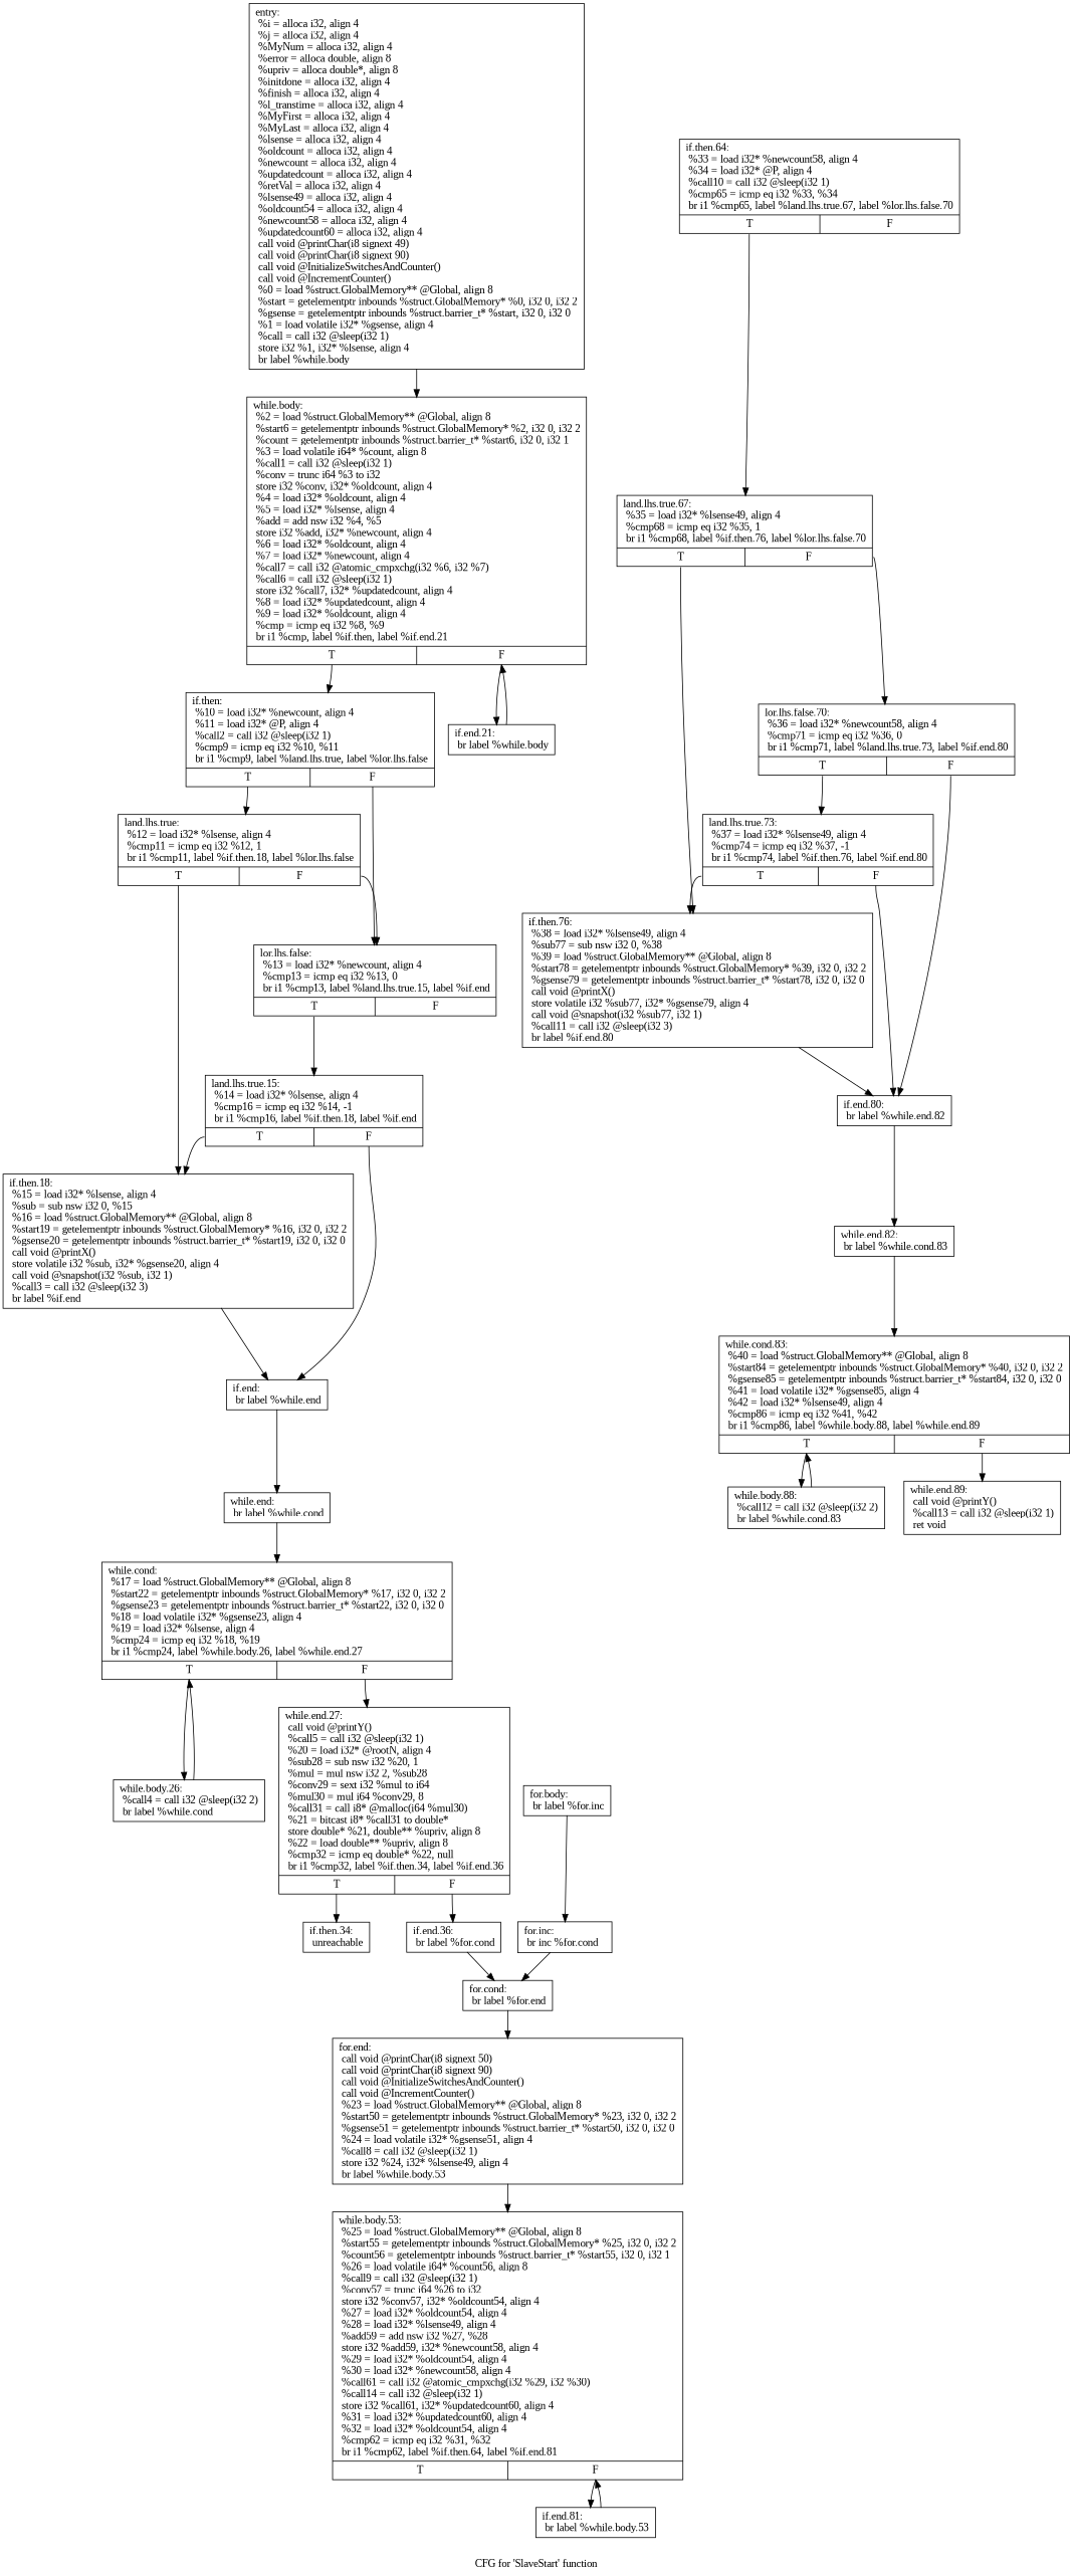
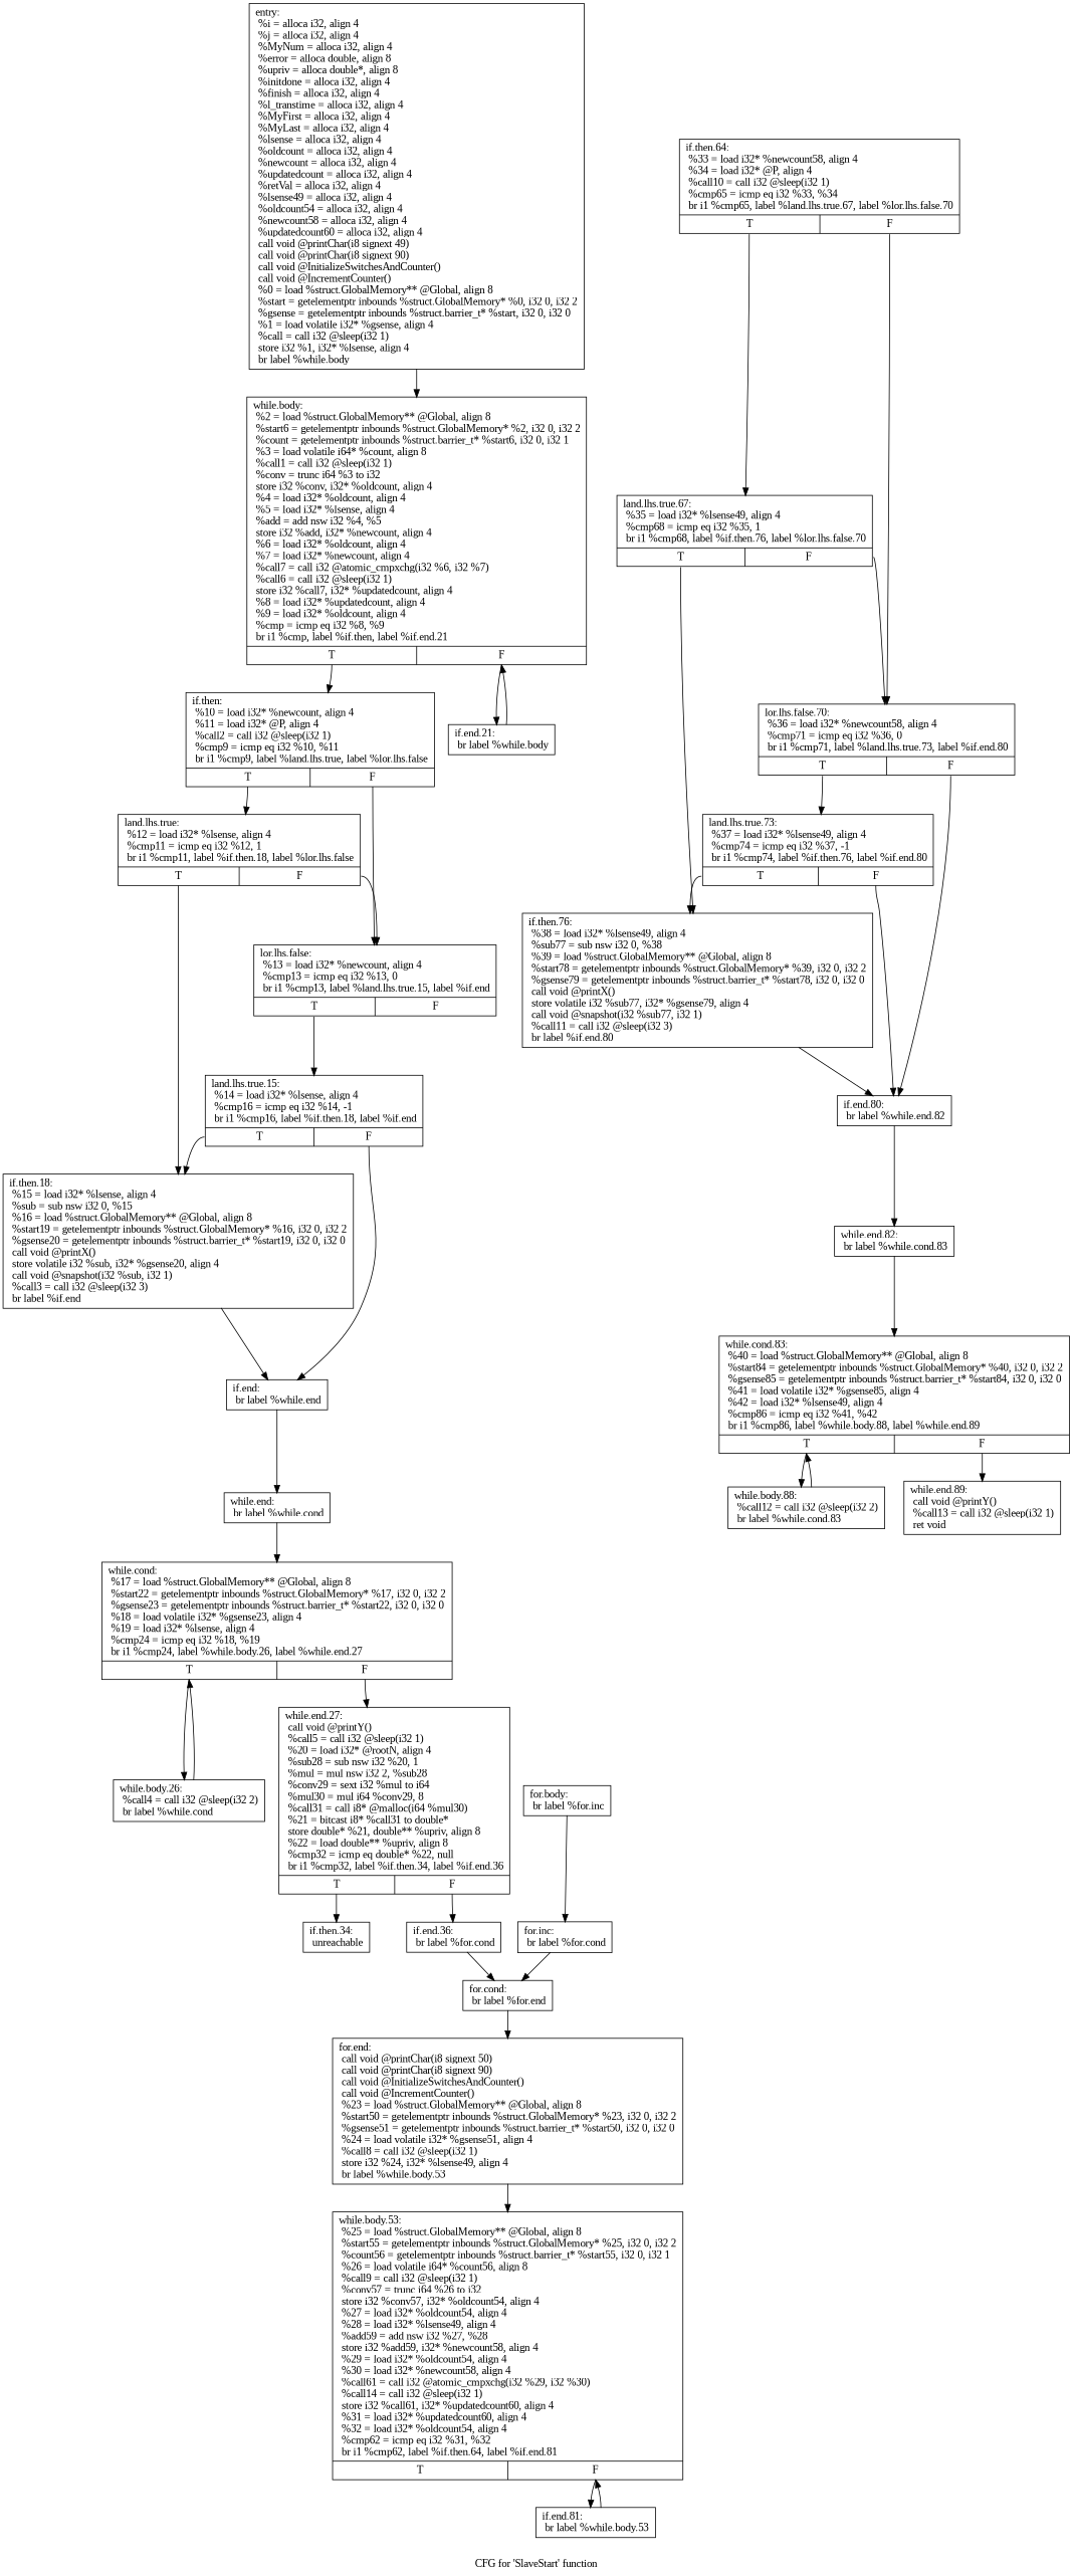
  digraph {
    fontname="Liberation Serif"
    label="CFG for 'SlaveStart' function"
    node [fontname="Liberation Serif" shape=record]
    edge [fontname="Liberation Serif"]
    n1 [label="{entry:\l  %i = alloca i32, align 4\l  %j = alloca i32, align 4\l  %MyNum = alloca i32, align 4\l  %error = alloca double, align 8\l  %upriv = alloca double*, align 8\l  %initdone = alloca i32, align 4\l  %finish = alloca i32, align 4\l  %l_transtime = alloca i32, align 4\l  %MyFirst = alloca i32, align 4\l  %MyLast = alloca i32, align 4\l  %lsense = alloca i32, align 4\l  %oldcount = alloca i32, align 4\l  %newcount = alloca i32, align 4\l  %updatedcount = alloca i32, align 4\l  %retVal = alloca i32, align 4\l  %lsense49 = alloca i32, align 4\l  %oldcount54 = alloca i32, align 4\l  %newcount58 = alloca i32, align 4\l  %updatedcount60 = alloca i32, align 4\l  call void @printChar(i8 signext 49)\l  call void @printChar(i8 signext 90)\l  call void @InitializeSwitchesAndCounter()\l  call void @IncrementCounter()\l  %0 = load %struct.GlobalMemory** @Global, align 8\l  %start = getelementptr inbounds %struct.GlobalMemory* %0, i32 0, i32 2\l  %gsense = getelementptr inbounds %struct.barrier_t* %start, i32 0, i32 0\l  %1 = load volatile i32* %gsense, align 4\l  %call = call i32 @sleep(i32 1)\l  store i32 %1, i32* %lsense, align 4\l  br label %while.body\l}"]
    n2 [label="{while.body:                                       \l  %2 = load %struct.GlobalMemory** @Global, align 8\l  %start6 = getelementptr inbounds %struct.GlobalMemory* %2, i32 0, i32 2\l  %count = getelementptr inbounds %struct.barrier_t* %start6, i32 0, i32 1\l  %3 = load volatile i64* %count, align 8\l  %call1 = call i32 @sleep(i32 1)\l  %conv = trunc i64 %3 to i32\l  store i32 %conv, i32* %oldcount, align 4\l  %4 = load i32* %oldcount, align 4\l  %5 = load i32* %lsense, align 4\l  %add = add nsw i32 %4, %5\l  store i32 %add, i32* %newcount, align 4\l  %6 = load i32* %oldcount, align 4\l  %7 = load i32* %newcount, align 4\l  %call7 = call i32 @atomic_cmpxchg(i32 %6, i32 %7)\l  %call6 = call i32 @sleep(i32 1)\l  store i32 %call7, i32* %updatedcount, align 4\l  %8 = load i32* %updatedcount, align 4\l  %9 = load i32* %oldcount, align 4\l  %cmp = icmp eq i32 %8, %9\l  br i1 %cmp, label %if.then, label %if.end.21\l|{<s0>T|<s1>F}}"]
    n3 [label="{if.then:                                          \l  %10 = load i32* %newcount, align 4\l  %11 = load i32* @P, align 4\l  %call2 = call i32 @sleep(i32 1)\l  %cmp9 = icmp eq i32 %10, %11\l  br i1 %cmp9, label %land.lhs.true, label %lor.lhs.false\l|{<s0>T|<s1>F}}"]
    n4 [label="{if.end.21:                                        \l  br label %while.body\l}"]
    n5 [label="{land.lhs.true:                                    \l  %12 = load i32* %lsense, align 4\l  %cmp11 = icmp eq i32 %12, 1\l  br i1 %cmp11, label %if.then.18, label %lor.lhs.false\l|{<s0>T|<s1>F}}"]
    n6 [label="{lor.lhs.false:                                    \l  %13 = load i32* %newcount, align 4\l  %cmp13 = icmp eq i32 %13, 0\l  br i1 %cmp13, label %land.lhs.true.15, label %if.end\l|{<s0>T|<s1>F}}"]
    n7 [label="{if.then.18:                                       \l  %15 = load i32* %lsense, align 4\l  %sub = sub nsw i32 0, %15\l  %16 = load %struct.GlobalMemory** @Global, align 8\l  %start19 = getelementptr inbounds %struct.GlobalMemory* %16, i32 0, i32 2\l  %gsense20 = getelementptr inbounds %struct.barrier_t* %start19, i32 0, i32 0\l  call void @printX()\l  store volatile i32 %sub, i32* %gsense20, align 4\l  call void @snapshot(i32 %sub, i32 1)\l  %call3 = call i32 @sleep(i32 3)\l  br label %if.end\l}"]
    n8 [label="{land.lhs.true.15:                                 \l  %14 = load i32* %lsense, align 4\l  %cmp16 = icmp eq i32 %14, -1\l  br i1 %cmp16, label %if.then.18, label %if.end\l|{<s0>T|<s1>F}}"]
    n9 [label="{if.end:                                           \l  br label %while.end\l}"]
    n10 [label="{while.end:                                        \l  br label %while.cond\l}"]
    n11 [label="{while.cond:                                       \l  %17 = load %struct.GlobalMemory** @Global, align 8\l  %start22 = getelementptr inbounds %struct.GlobalMemory* %17, i32 0, i32 2\l  %gsense23 = getelementptr inbounds %struct.barrier_t* %start22, i32 0, i32 0\l  %18 = load volatile i32* %gsense23, align 4\l  %19 = load i32* %lsense, align 4\l  %cmp24 = icmp eq i32 %18, %19\l  br i1 %cmp24, label %while.body.26, label %while.end.27\l|{<s0>T|<s1>F}}"]
    n12 [label="{while.body.26:                                    \l  %call4 = call i32 @sleep(i32 2)\l  br label %while.cond\l}"]
    n13 [label="{while.end.27:                                     \l  call void @printY()\l  %call5 = call i32 @sleep(i32 1)\l  %20 = load i32* @rootN, align 4\l  %sub28 = sub nsw i32 %20, 1\l  %mul = mul nsw i32 2, %sub28\l  %conv29 = sext i32 %mul to i64\l  %mul30 = mul i64 %conv29, 8\l  %call31 = call i8* @malloc(i64 %mul30)\l  %21 = bitcast i8* %call31 to double*\l  store double* %21, double** %upriv, align 8\l  %22 = load double** %upriv, align 8\l  %cmp32 = icmp eq double* %22, null\l  br i1 %cmp32, label %if.then.34, label %if.end.36\l|{<s0>T|<s1>F}}"]
    n14 [label="{if.then.34:                                       \l  unreachable\l}"]
    n15 [label="{if.end.36:                                        \l  br label %for.cond\l}"]
    n16 [label="{for.cond:                                         \l  br label %for.end\l}"]
    n17 [label="{for.end:                                          \l  call void @printChar(i8 signext 50)\l  call void @printChar(i8 signext 90)\l  call void @InitializeSwitchesAndCounter()\l  call void @IncrementCounter()\l  %23 = load %struct.GlobalMemory** @Global, align 8\l  %start50 = getelementptr inbounds %struct.GlobalMemory* %23, i32 0, i32 2\l  %gsense51 = getelementptr inbounds %struct.barrier_t* %start50, i32 0, i32 0\l  %24 = load volatile i32* %gsense51, align 4\l  %call8 = call i32 @sleep(i32 1)\l  store i32 %24, i32* %lsense49, align 4\l  br label %while.body.53\l}"]
    n18 [label="{while.body.53:                                    \l  %25 = load %struct.GlobalMemory** @Global, align 8\l  %start55 = getelementptr inbounds %struct.GlobalMemory* %25, i32 0, i32 2\l  %count56 = getelementptr inbounds %struct.barrier_t* %start55, i32 0, i32 1\l  %26 = load volatile i64* %count56, align 8\l  %call9 = call i32 @sleep(i32 1)\l  %conv57 = trunc i64 %26 to i32\l  store i32 %conv57, i32* %oldcount54, align 4\l  %27 = load i32* %oldcount54, align 4\l  %28 = load i32* %lsense49, align 4\l  %add59 = add nsw i32 %27, %28\l  store i32 %add59, i32* %newcount58, align 4\l  %29 = load i32* %oldcount54, align 4\l  %30 = load i32* %newcount58, align 4\l  %call61 = call i32 @atomic_cmpxchg(i32 %29, i32 %30)\l  %call14 = call i32 @sleep(i32 1)\l  store i32 %call61, i32* %updatedcount60, align 4\l  %31 = load i32* %updatedcount60, align 4\l  %32 = load i32* %oldcount54, align 4\l  %cmp62 = icmp eq i32 %31, %32\l  br i1 %cmp62, label %if.then.64, label %if.end.81\l|{<s0>T|<s1>F}}"]
    n19 [label="{if.end.81:                                        \l  br label %while.body.53\l}"]
    n20 [label="{for.body:                                         \l  br label %for.inc\l}"]
-   n21 [label="{for.inc:                                          \l  br inc %for.cond\l}"]
+   n21 [label="{for.inc:                                          \l  br label %for.cond\l}"]
    n22 [label="{if.then.64:                                       \l  %33 = load i32* %newcount58, align 4\l  %34 = load i32* @P, align 4\l  %call10 = call i32 @sleep(i32 1)\l  %cmp65 = icmp eq i32 %33, %34\l  br i1 %cmp65, label %land.lhs.true.67, label %lor.lhs.false.70\l|{<s0>T|<s1>F}}"]
    n23 [label="{land.lhs.true.67:                                 \l  %35 = load i32* %lsense49, align 4\l  %cmp68 = icmp eq i32 %35, 1\l  br i1 %cmp68, label %if.then.76, label %lor.lhs.false.70\l|{<s0>T|<s1>F}}"]
    n24 [label="{lor.lhs.false.70:                                 \l  %36 = load i32* %newcount58, align 4\l  %cmp71 = icmp eq i32 %36, 0\l  br i1 %cmp71, label %land.lhs.true.73, label %if.end.80\l|{<s0>T|<s1>F}}"]
    n25 [label="{if.then.76:                                       \l  %38 = load i32* %lsense49, align 4\l  %sub77 = sub nsw i32 0, %38\l  %39 = load %struct.GlobalMemory** @Global, align 8\l  %start78 = getelementptr inbounds %struct.GlobalMemory* %39, i32 0, i32 2\l  %gsense79 = getelementptr inbounds %struct.barrier_t* %start78, i32 0, i32 0\l  call void @printX()\l  store volatile i32 %sub77, i32* %gsense79, align 4\l  call void @snapshot(i32 %sub77, i32 1)\l  %call11 = call i32 @sleep(i32 3)\l  br label %if.end.80\l}"]
    n26 [label="{land.lhs.true.73:                                 \l  %37 = load i32* %lsense49, align 4\l  %cmp74 = icmp eq i32 %37, -1\l  br i1 %cmp74, label %if.then.76, label %if.end.80\l|{<s0>T|<s1>F}}"]
    n27 [label="{if.end.80:                                        \l  br label %while.end.82\l}"]
    n28 [label="{while.end.82:                                     \l  br label %while.cond.83\l}"]
    n29 [label="{while.cond.83:                                    \l  %40 = load %struct.GlobalMemory** @Global, align 8\l  %start84 = getelementptr inbounds %struct.GlobalMemory* %40, i32 0, i32 2\l  %gsense85 = getelementptr inbounds %struct.barrier_t* %start84, i32 0, i32 0\l  %41 = load volatile i32* %gsense85, align 4\l  %42 = load i32* %lsense49, align 4\l  %cmp86 = icmp eq i32 %41, %42\l  br i1 %cmp86, label %while.body.88, label %while.end.89\l|{<s0>T|<s1>F}}"]
    n30 [label="{while.body.88:                                    \l  %call12 = call i32 @sleep(i32 2)\l  br label %while.cond.83\l}"]
    n31 [label="{while.end.89:                                     \l  call void @printY()\l  %call13 = call i32 @sleep(i32 1)\l  ret void\l}"]
    n1 -> n2
    n2 -> n3 [tailport=s0]
    n2 -> n4 [tailport=s1]
    n3 -> n5 [tailport=s0]
    n3 -> n6 [tailport=s1]
    n4 -> n2
    n5 -> n6 [tailport=s1]
    n5 -> n7 [tailport=s0]
    n6 -> n8 [tailport=s0]
    n7 -> n9
    n8 -> n7 [tailport=s0]
    n8 -> n9 [tailport=s1]
    n9 -> n10
    n10 -> n11
    n11 -> n12 [tailport=s0]
    n11 -> n13 [tailport=s1]
    n12 -> n11
    n13 -> n14 [tailport=s0]
    n13 -> n15 [tailport=s1]
    n15 -> n16
    n16 -> n17
    n17 -> n18
    n18 -> n19 [tailport=s1]
    n19 -> n18
    n20 -> n21
    n21 -> n16
    n22 -> n23 [tailport=s0]
+   n22 -> n24 [tailport=s1]
    n23 -> n24 [tailport=s1]
    n23 -> n25 [tailport=s0]
    n24 -> n26 [tailport=s0]
    n24 -> n27 [tailport=s1]
    n25 -> n27
    n26 -> n25 [tailport=s0]
    n26 -> n27 [tailport=s1]
    n27 -> n28
    n28 -> n29
    n29 -> n30 [tailport=s0]
    n29 -> n31 [tailport=s1]
    n30 -> n29
  }
